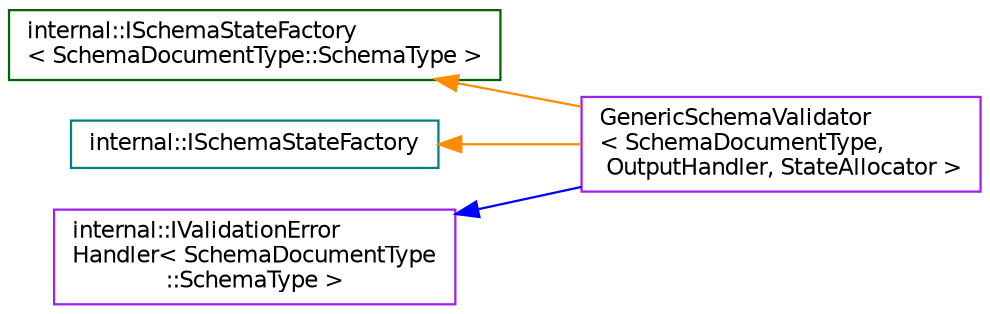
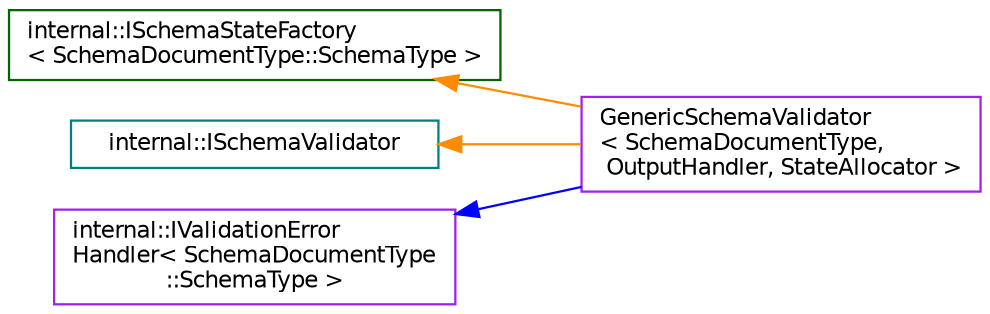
  digraph {
    rankdir=LR
    node [color=purple fillcolor=white fontname=Helvetica fontsize=10 shape=record style=filled]
    edge [color=darkorange dir=back fontname=Helvetica fontsize=10 labelfontname=Helvetica labelfontsize=10 style=solid]
    n1 [color=darkgreen height=0.2 label="internal::ISchemaStateFactory\l\< SchemaDocumentType::SchemaType \>" width=0.4]
    n2 [height=0.2 label="GenericSchemaValidator\l\< SchemaDocumentType,\l OutputHandler, StateAllocator \>" width=0.4]
-   n3 [color=teal height=0.2 label="internal::ISchemaStateFactory" width=0.4]
+   n3 [color=teal height=0.2 label="internal::ISchemaValidator" width=0.4]
    n4 [height=0.2 label="internal::IValidationError\lHandler\< SchemaDocumentType\l::SchemaType \>" width=0.4]
    n1 -> n2
    n3 -> n2
    n4 -> n2 [color=blue]
  }
